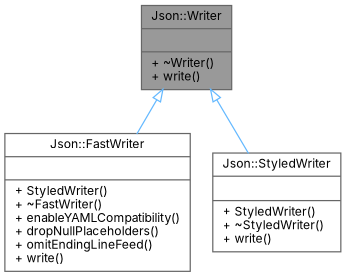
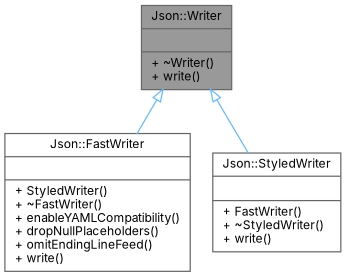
  digraph {
    fontname=Inter
    node [color=gray40 fillcolor=white fontname=Inter fontsize=10 shape=record style=filled]
    edge [arrowtail=onormal color=steelblue1 dir=back fontname=Inter fontsize=10 labelfontname=Helvetica labelfontsize=10 style=solid]
    n1 [fillcolor=grey60 fontcolor=black height=0.2 label="{Json::Writer\n||+ ~Writer()\l+ write()\l}" width=0.4]
    n2 [height=0.2 label="{Json::FastWriter\n||+ StyledWriter()\l+ ~FastWriter()\l+ enableYAMLCompatibility()\l+ dropNullPlaceholders()\l+ omitEndingLineFeed()\l+ write()\l}" width=0.4]
-   n3 [height=0.2 label="{Json::StyledWriter\n||+ StyledWriter()\l+ ~StyledWriter()\l+ write()\l}" width=0.4]
+   n3 [height=0.2 label="{Json::StyledWriter\n||+ FastWriter()\l+ ~StyledWriter()\l+ write()\l}" width=0.4]
    n1 -> n2
    n1 -> n3
  }
